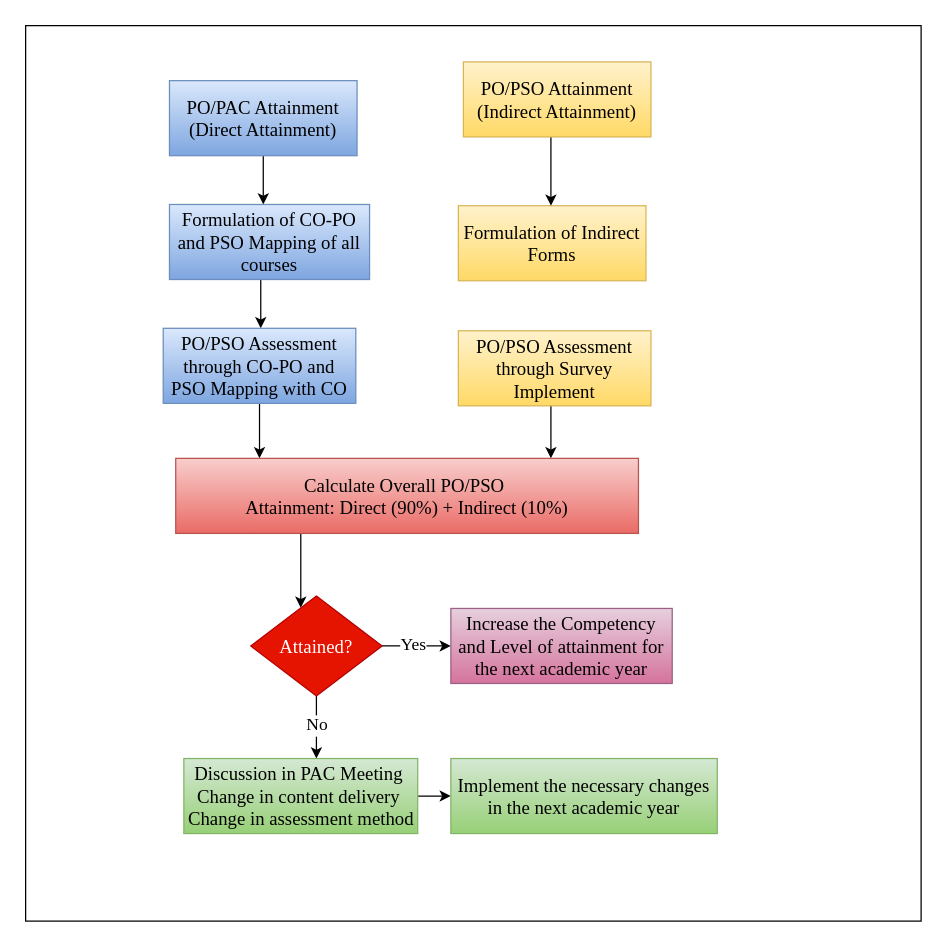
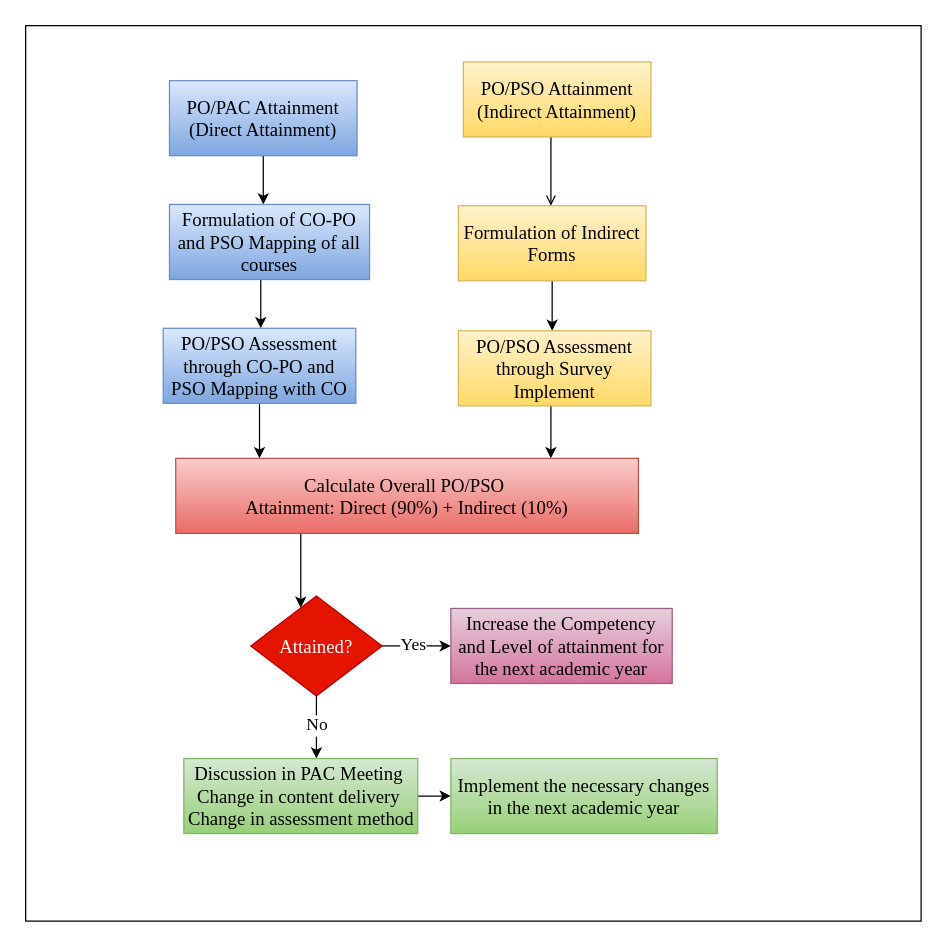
  <mxCell id="0" />
  <mxCell id="1" parent="0" />
  <mxCell id="2" value="" style="whiteSpace=wrap;html=1;aspect=fixed;gradientColor=default;fillColor=none;" parent="1" vertex="1"><mxGeometry x="20" y="20" width="716" height="716" as="geometry" /></mxCell>
  <mxCell id="3" value="" style="edgeStyle=orthogonalEdgeStyle;rounded=0;orthogonalLoop=1;jettySize=auto;html=1;" parent="1" edge="1"><mxGeometry relative="1" as="geometry"><Array as="points"><mxPoint x="210" y="122" /></Array><mxPoint x="205" y="122" as="sourcePoint" /><mxPoint x="210" y="163" as="targetPoint" /></mxGeometry></mxCell>
  <mxCell id="4" value="PO/PAC Attainment (Direct Attainment)" style="rounded=0;whiteSpace=wrap;html=1;align=center;verticalAlign=middle;spacingTop=1;spacingLeft=1;spacingBottom=1;spacingRight=1;spacing=2;horizontal=1;fontFamily=Times New Roman;fontSize=15;labelBackgroundColor=none;textShadow=0;fillColor=#dae8fc;strokeColor=#6c8ebf;gradientColor=#7ea6e0;" parent="1" vertex="1"><mxGeometry x="135" y="64" width="150" height="60" as="geometry" /></mxCell>
  <mxCell id="5" value="" style="edgeStyle=orthogonalEdgeStyle;rounded=0;orthogonalLoop=1;jettySize=auto;html=1;" parent="1" edge="1"><mxGeometry relative="1" as="geometry"><Array as="points"><mxPoint x="208" y="252" /><mxPoint x="208" y="252" /></Array><mxPoint x="208" y="222" as="sourcePoint" /><mxPoint x="208" y="262" as="targetPoint" /></mxGeometry></mxCell>
  <mxCell id="6" value="Formulation of CO-PO and PSO Mapping of all courses" style="rounded=0;whiteSpace=wrap;html=1;align=center;verticalAlign=middle;spacingTop=1;spacingLeft=1;spacingBottom=1;spacingRight=1;spacing=2;horizontal=1;fontFamily=Times New Roman;fontSize=15;labelBackgroundColor=none;textShadow=0;fillColor=#dae8fc;strokeColor=#6c8ebf;gradientColor=#7ea6e0;" parent="1" vertex="1"><mxGeometry x="135" y="163" width="160" height="60" as="geometry" /></mxCell>
  <mxCell id="7" value="" style="edgeStyle=orthogonalEdgeStyle;rounded=0;orthogonalLoop=1;jettySize=auto;html=1;" parent="1" source="8" target="16" edge="1"><mxGeometry relative="1" as="geometry"><Array as="points"><mxPoint x="207" y="346" /><mxPoint x="207" y="346" /></Array></mxGeometry></mxCell>
  <mxCell id="8" value="PO/PSO Assessment through CO-PO and PSO Mapping with CO" style="rounded=0;whiteSpace=wrap;html=1;align=center;verticalAlign=middle;spacingTop=1;spacingLeft=1;spacingBottom=1;spacingRight=1;spacing=2;horizontal=1;fontFamily=Times New Roman;fontSize=15;labelBackgroundColor=none;textShadow=0;fillColor=#dae8fc;strokeColor=#6c8ebf;gradientColor=#7ea6e0;" parent="1" vertex="1"><mxGeometry x="130" y="262" width="154" height="60" as="geometry" /></mxCell>
+ <mxCell id="9" value="" style="edgeStyle=orthogonalEdgeStyle;rounded=0;orthogonalLoop=1;jettySize=auto;html=1;" parent="1" source="10" target="12" edge="1"><mxGeometry relative="1" as="geometry"><Array as="points"><mxPoint x="430" y="264" /><mxPoint x="430" y="264" /></Array></mxGeometry></mxCell>
  <mxCell id="10" value="Formulation of Indirect Forms" style="rounded=0;whiteSpace=wrap;html=1;align=center;verticalAlign=middle;spacingTop=1;spacingLeft=1;spacingBottom=1;spacingRight=1;spacing=2;horizontal=1;perimeterSpacing=0;fontFamily=Times New Roman;fontSize=15;labelBackgroundColor=none;textShadow=0;fillColor=#fff2cc;gradientColor=#ffd966;strokeColor=#d6b656;" parent="1" vertex="1"><mxGeometry x="366" y="164" width="150" height="60" as="geometry" /></mxCell>
  <mxCell id="11" value="" style="edgeStyle=orthogonalEdgeStyle;rounded=0;orthogonalLoop=1;jettySize=auto;html=1;" parent="1" target="16" edge="1"><mxGeometry relative="1" as="geometry"><mxPoint x="448.5" y="306" as="sourcePoint" /><mxPoint x="441.5" y="366" as="targetPoint" /><Array as="points"><mxPoint x="440" y="306" /></Array></mxGeometry></mxCell>
  <mxCell id="12" value="PO/PSO Assessment through Survey Implement" style="rounded=0;whiteSpace=wrap;html=1;align=center;verticalAlign=middle;spacingTop=1;spacingLeft=1;spacingBottom=1;spacingRight=1;spacing=2;horizontal=1;fontFamily=Times New Roman;fontSize=15;labelBackgroundColor=none;textShadow=0;fillColor=#fff2cc;gradientColor=#ffd966;strokeColor=#d6b656;" parent="1" vertex="1"><mxGeometry x="366" y="264" width="154" height="60" as="geometry" /></mxCell>
- <mxCell id="13" value="" style="edgeStyle=orthogonalEdgeStyle;rounded=0;orthogonalLoop=1;jettySize=auto;html=1;" parent="1" source="14" target="10" edge="1"><mxGeometry relative="1" as="geometry"><Array as="points"><mxPoint x="440" y="144" /><mxPoint x="440" y="144" /></Array></mxGeometry></mxCell>
+ <mxCell id="13" value="" style="edgeStyle=orthogonalEdgeStyle;rounded=0;orthogonalLoop=1;jettySize=auto;html=1;endArrow=open;" parent="1" source="14" target="10" edge="1"><mxGeometry relative="1" as="geometry"><Array as="points"><mxPoint x="440" y="144" /><mxPoint x="440" y="144" /></Array></mxGeometry></mxCell>
  <mxCell id="14" value="PO/PSO Attainment (Indirect Attainment)" style="rounded=0;whiteSpace=wrap;html=1;align=center;verticalAlign=middle;spacingTop=1;spacingLeft=1;spacingBottom=1;spacingRight=1;spacing=2;horizontal=1;fontFamily=Times New Roman;fontSize=15;labelBackgroundColor=none;textShadow=0;fillColor=#fff2cc;strokeColor=#d6b656;gradientColor=#ffd966;" parent="1" vertex="1"><mxGeometry x="370" y="49" width="150" height="60" as="geometry" /></mxCell>
  <mxCell id="15" value="" style="edgeStyle=orthogonalEdgeStyle;rounded=0;orthogonalLoop=1;jettySize=auto;html=1;fontFamily=Times New Roman;fontSize=15;align=center;verticalAlign=middle;spacingTop=1;spacingLeft=1;spacingBottom=1;spacingRight=1;spacing=2;horizontal=1;" parent="1" source="16" target="21" edge="1"><mxGeometry relative="1" as="geometry"><Array as="points"><mxPoint x="240" y="446" /><mxPoint x="240" y="446" /></Array></mxGeometry></mxCell>
  <mxCell id="16" value="Calculate Overall PO/PSO&amp;nbsp;&lt;div&gt;Attainment: Direct (90%) + Indirect (10%)&lt;/div&gt;" style="rounded=0;whiteSpace=wrap;html=1;fontFamily=Times New Roman;fontSize=15;align=center;verticalAlign=middle;spacingTop=1;spacingLeft=1;spacingBottom=1;spacingRight=1;spacing=2;horizontal=1;fillColor=#f8cecc;gradientColor=#ea6b66;strokeColor=#b85450;" parent="1" vertex="1"><mxGeometry x="140" y="366" width="370" height="60" as="geometry" /></mxCell>
  <mxCell id="17" value="" style="edgeStyle=orthogonalEdgeStyle;rounded=0;orthogonalLoop=1;jettySize=auto;html=1;fontFamily=Times New Roman;fontSize=15;align=center;verticalAlign=middle;spacingTop=1;spacingLeft=1;spacingBottom=1;spacingRight=1;spacing=2;horizontal=1;" parent="1" source="21" target="22" edge="1"><mxGeometry relative="1" as="geometry" /></mxCell>
  <mxCell id="18" value="&lt;font style=&quot;font-size: 14px;&quot; face=&quot;Times New Roman&quot;&gt;Yes&lt;/font&gt;" style="edgeLabel;html=1;align=center;verticalAlign=middle;resizable=0;points=[];fontSize=12;" parent="17" vertex="1" connectable="0"><mxGeometry x="-0.025" y="3" relative="1" as="geometry"><mxPoint x="-3" y="2" as="offset" /></mxGeometry></mxCell>
  <mxCell id="19" value="" style="edgeStyle=orthogonalEdgeStyle;rounded=0;orthogonalLoop=1;jettySize=auto;html=1;fontFamily=Times New Roman;fontSize=15;align=center;verticalAlign=middle;spacingTop=1;spacingLeft=1;spacingBottom=1;spacingRight=1;spacing=2;horizontal=1;" parent="1" source="21" target="24" edge="1"><mxGeometry relative="1" as="geometry"><Array as="points"><mxPoint x="240" y="616" /><mxPoint x="240" y="616" /></Array></mxGeometry></mxCell>
  <mxCell id="20" value="&lt;font style=&quot;font-size: 14px;&quot; face=&quot;Times New Roman&quot;&gt;No&lt;/font&gt;" style="edgeLabel;html=1;align=center;verticalAlign=middle;resizable=0;points=[];fontSize=12;" parent="19" vertex="1" connectable="0"><mxGeometry x="-0.1" y="7" relative="1" as="geometry"><mxPoint x="-7" as="offset" /></mxGeometry></mxCell>
  <mxCell id="21" value="Attained?" style="rhombus;whiteSpace=wrap;html=1;fontFamily=Times New Roman;fontSize=15;align=center;verticalAlign=middle;spacingTop=1;spacingLeft=1;spacingBottom=1;spacingRight=1;spacing=2;horizontal=1;fillColor=#e51400;fontColor=#ffffff;strokeColor=#B20000;" parent="1" vertex="1"><mxGeometry x="200" y="476" width="105" height="80" as="geometry" /></mxCell>
  <mxCell id="22" value="Increase the Competency and Level of attainment for the next academic year" style="whiteSpace=wrap;html=1;fontFamily=Times New Roman;fontSize=15;align=center;verticalAlign=middle;spacingTop=1;spacingLeft=1;spacingBottom=1;spacingRight=1;spacing=2;horizontal=1;fillColor=#e6d0de;strokeColor=#996185;gradientColor=#d5739d;" parent="1" vertex="1"><mxGeometry x="360" y="486" width="177" height="60" as="geometry" /></mxCell>
  <mxCell id="23" value="" style="edgeStyle=orthogonalEdgeStyle;rounded=0;orthogonalLoop=1;jettySize=auto;html=1;fontFamily=Times New Roman;fontSize=15;align=center;verticalAlign=middle;spacingTop=1;spacingLeft=1;spacingBottom=1;spacingRight=1;spacing=2;horizontal=1;" parent="1" source="24" target="25" edge="1"><mxGeometry relative="1" as="geometry" /></mxCell>
  <mxCell id="24" value="Discussion in PAC Meeting&amp;nbsp;&lt;div&gt;Change in content delivery&amp;nbsp;&lt;/div&gt;&lt;div&gt;Change in assessment method&lt;/div&gt;" style="whiteSpace=wrap;html=1;fontFamily=Times New Roman;fontSize=15;align=center;verticalAlign=middle;spacingTop=1;spacingLeft=1;spacingBottom=1;spacingRight=1;spacing=2;horizontal=1;fillColor=#d5e8d4;gradientColor=#97d077;strokeColor=#82b366;" parent="1" vertex="1"><mxGeometry x="146.5" y="606" width="187" height="60" as="geometry" /></mxCell>
  <mxCell id="25" value="Implement the necessary changes in the next academic year" style="whiteSpace=wrap;html=1;fillColor=#d5e8d4;strokeColor=#82b366;fontFamily=Times New Roman;fontSize=15;align=center;verticalAlign=middle;spacingTop=1;spacingLeft=1;spacingBottom=1;spacingRight=1;spacing=2;horizontal=1;gradientColor=#97d077;" parent="1" vertex="1"><mxGeometry x="360" y="606" width="213" height="60" as="geometry" /></mxCell>
